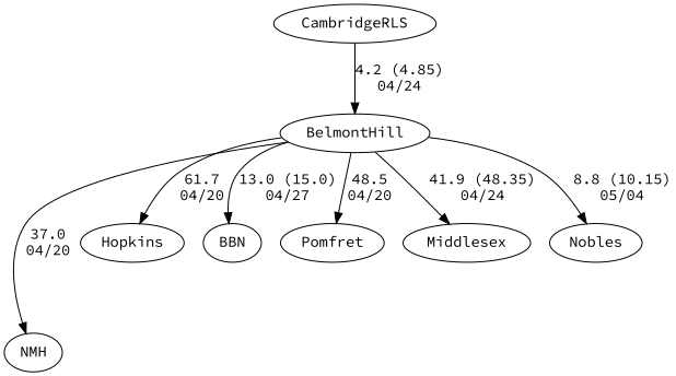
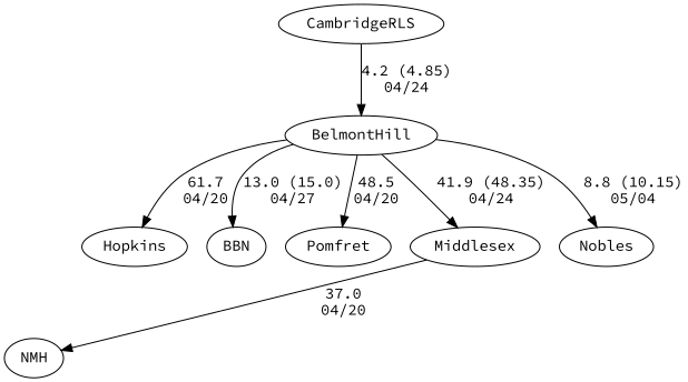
  digraph {
    fontname="Source Code Pro"
    node [fontname="Source Code Pro"]
    edge [fontname="Source Code Pro" random=random]
    BelmontHill
    NMH
    Hopkins
    BBN
    Pomfret
    Middlesex
    Nobles
    CambridgeRLS
-   BelmontHill -> NMH [label="37.0\n04/20" weight=63]
+   Middlesex -> NMH [label="37.0\n04/20" weight=63]
    BelmontHill -> Hopkins [label="61.7\n04/20" weight=39]
    BelmontHill -> BBN [label="13.0 (15.0)\n04/27" weight=87]
    BelmontHill -> Pomfret [label="48.5\n04/20" weight=52]
    BelmontHill -> Middlesex [label="41.9 (48.35)\n04/24" weight=59]
    BelmontHill -> Nobles [label="8.8 (10.15)\n05/04" weight=92]
    CambridgeRLS -> BelmontHill [label="4.2 (4.85)\n04/24" weight=96]
  }
